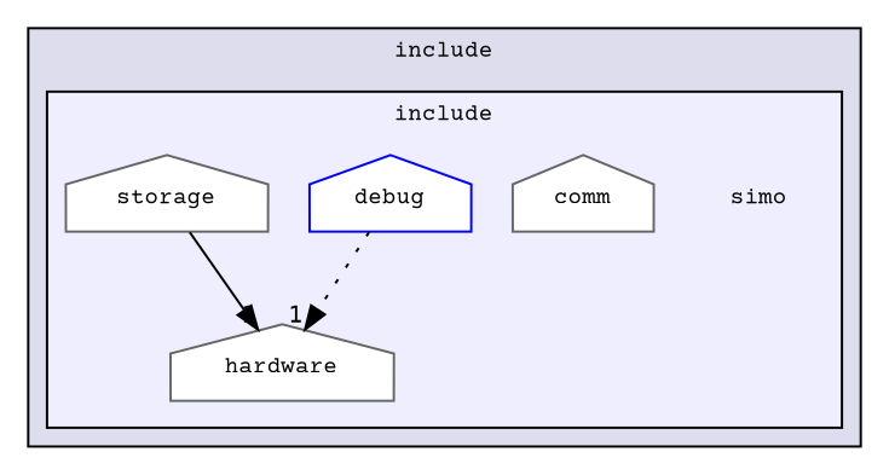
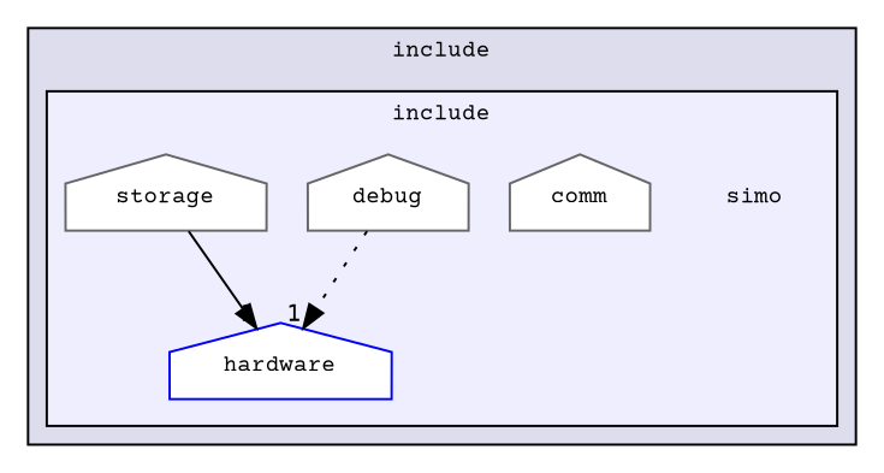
  digraph {
    compound=true
    fontname="Courier Prime"
    node [color=gray40 fontname="Courier Prime" fontsize=10 shape=house fillcolor=white style=filled]
    edge [fontname="Courier Prime" headlabel=1 labeldistance=1.5 labelfontname=Helvetica labelfontsize=10]
    n1 [color=blue label=simo shape=plaintext fillcolor="" style=""]
    n2 [label=comm]
-   n3 [color=blue label=debug]
-   n4 [label=hardware]
+   n3 [label=debug]
+   n4 [color=blue label=hardware]
    n5 [label=storage]
    subgraph cluster_1 {
      bgcolor="#ddddee"
      fontsize=10
      label=include
      pencolor=black
      subgraph cluster_2 {
        bgcolor="#eeeeff"
        fontsize=10
        label=include
        pencolor=black
        n1
        n2
        n3
        n4
        n5
      }
    }
    n3 -> n4 [style=dotted]
    n5 -> n4 [style=solid]
  }
